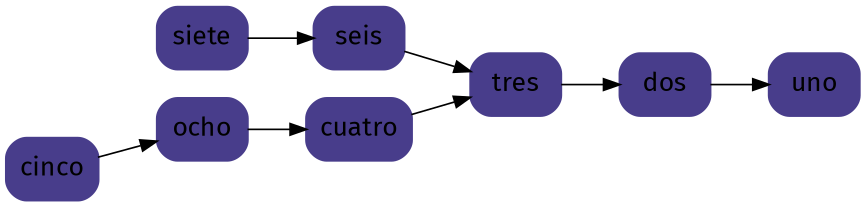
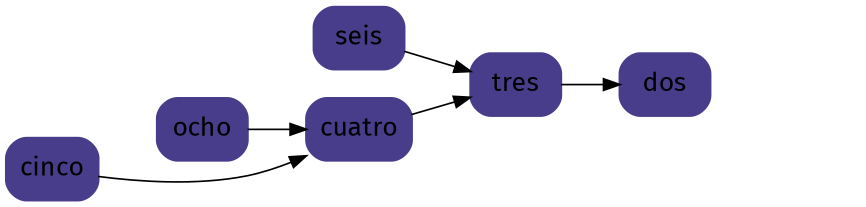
  digraph {
    fontname="Fira Sans"
    rankdir=LR
    node [color=darkslateblue fontname="Fira Sans" fontsize=16 shape=Mrecord style="filled, bold"]
    edge [fontname="Fira Sans"]
    n1 [label=" ocho"]
    n2 [label=" cuatro"]
-   n3 [label=" siete"]
    n4 [label=" seis"]
    n5 [label=" tres"]
    n6 [label=" cinco"]
    n7 [label=" dos"]
-   n8 [label=" uno"]
    n1 -> n2
    n2 -> n5
-   n3 -> n4
    n4 -> n5
    n5 -> n7
-   n6 -> n1
-   n7 -> n8
+   n6 -> n2
  }
